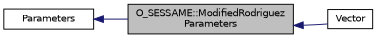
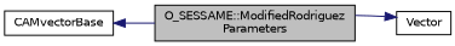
  digraph {
    rankdir=LR
    node [color=black fillcolor=white fontname=Helvetica fontsize=10 shape=record style=filled]
    edge [color=midnightblue dir=back fontname=Helvetica fontsize=10 labelfontname=Helvetica labelfontsize=10 style=solid]
    n1 [fillcolor=grey75 fontcolor=black height=0.2 label="O_SESSAME::ModifiedRodriguez\lParameters" width=0.4]
    n2 [height=0.2 label=Vector width=0.4]
-   n3 [height=0.2 label=Parameters width=0.4]
-   n1 -> n2
+   n3 [height=0.2 label=CAMvectorBase width=0.4]
+   n2 -> n1
    n3 -> n1
  }
